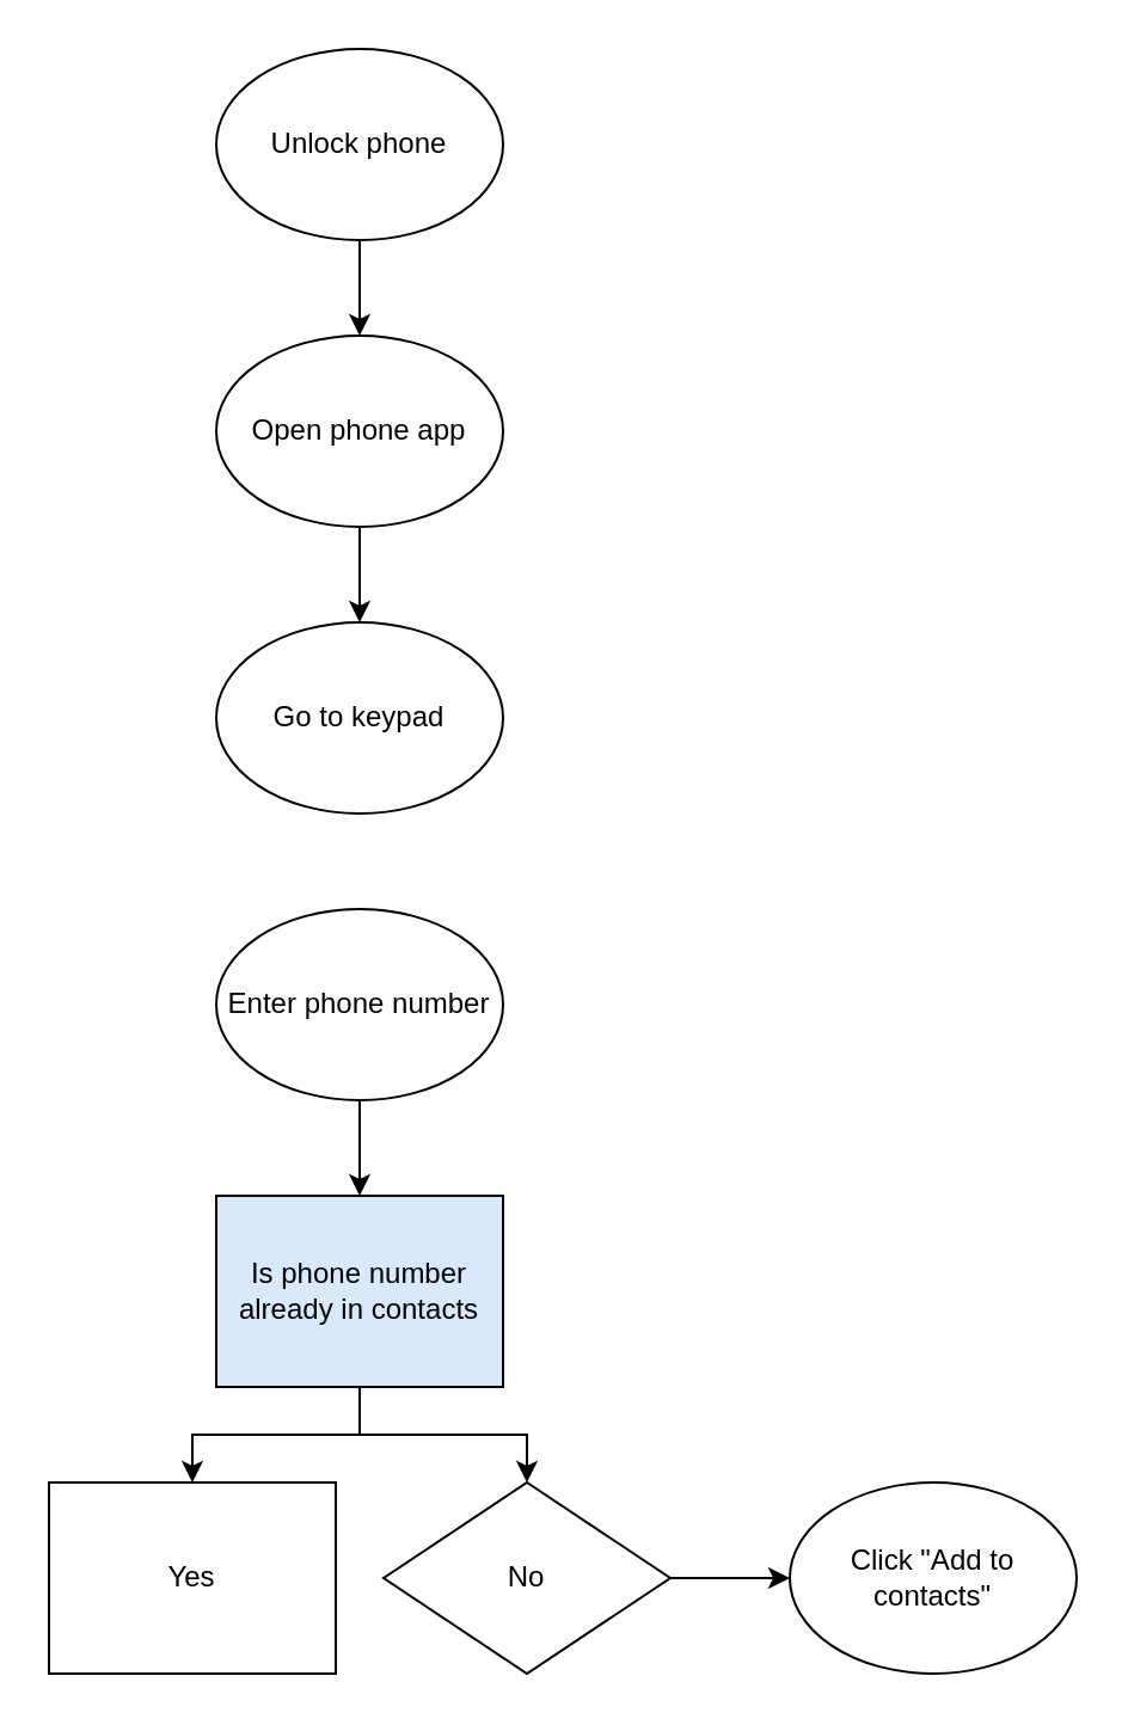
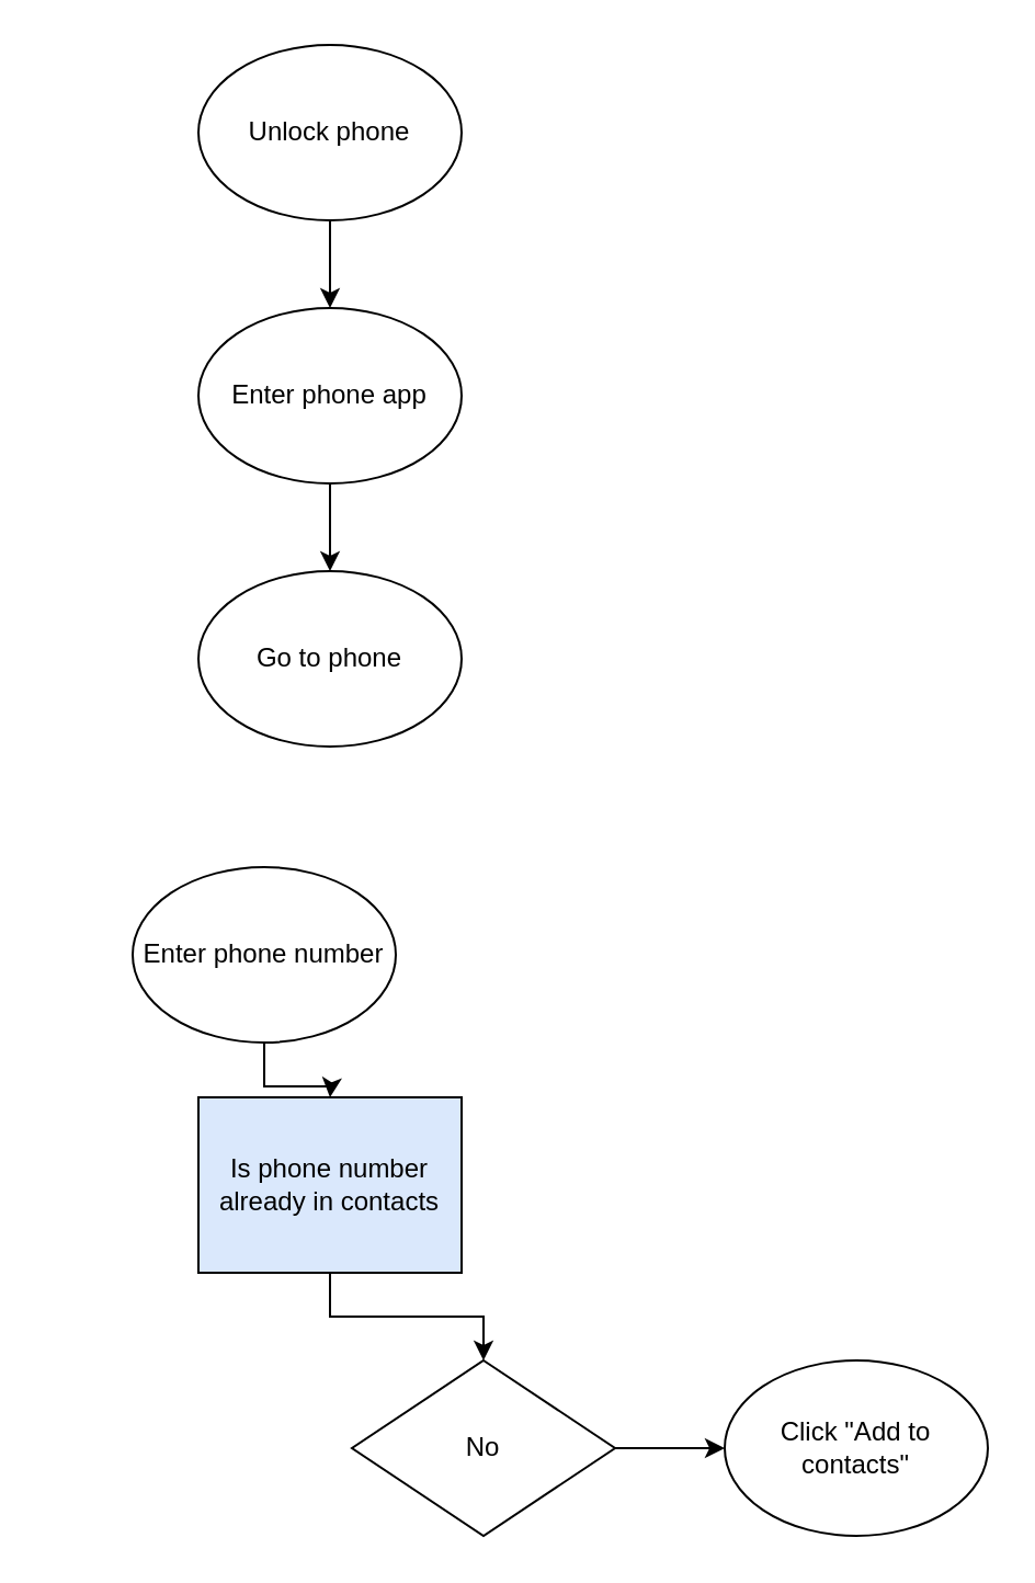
  <mxCell id="0" />
  <mxCell id="1" parent="0" />
  <mxCell id="2" style="edgeStyle=orthogonalEdgeStyle;rounded=0;orthogonalLoop=1;jettySize=auto;html=1;" edge="1" parent="1" source="3"><mxGeometry relative="1" as="geometry"><mxPoint x="150" y="140" as="targetPoint" /></mxGeometry></mxCell>
  <mxCell id="3" value="Unlock phone" style="ellipse;whiteSpace=wrap;html=1;" vertex="1" parent="1"><mxGeometry x="90" y="20" width="120" height="80" as="geometry" /></mxCell>
  <mxCell id="4" value="" style="edgeStyle=orthogonalEdgeStyle;rounded=0;orthogonalLoop=1;jettySize=auto;html=1;" edge="1" parent="1" source="5" target="6"><mxGeometry relative="1" as="geometry" /></mxCell>
- <mxCell id="5" value="Open phone app" style="ellipse;whiteSpace=wrap;html=1;" vertex="1" parent="1"><mxGeometry x="90" y="140" width="120" height="80" as="geometry" /></mxCell>
- <mxCell id="6" value="Go to keypad" style="ellipse;whiteSpace=wrap;html=1;" vertex="1" parent="1"><mxGeometry x="90" y="260" width="120" height="80" as="geometry" /></mxCell>
+ <mxCell id="5" value="Enter phone app" style="ellipse;whiteSpace=wrap;html=1;" vertex="1" parent="1"><mxGeometry x="90" y="140" width="120" height="80" as="geometry" /></mxCell>
+ <mxCell id="6" value="Go to phone" style="ellipse;whiteSpace=wrap;html=1;" vertex="1" parent="1"><mxGeometry x="90" y="260" width="120" height="80" as="geometry" /></mxCell>
  <mxCell id="7" style="edgeStyle=orthogonalEdgeStyle;rounded=0;orthogonalLoop=1;jettySize=auto;html=1;" edge="1" parent="1" source="8"><mxGeometry relative="1" as="geometry"><mxPoint x="150" y="500" as="targetPoint" /></mxGeometry></mxCell>
- <mxCell id="8" value="Enter phone number" style="ellipse;whiteSpace=wrap;html=1;" vertex="1" parent="1"><mxGeometry x="90" y="380" width="120" height="80" as="geometry" /></mxCell>
- <mxCell id="9" value="" style="edgeStyle=orthogonalEdgeStyle;rounded=0;orthogonalLoop=1;jettySize=auto;html=1;" edge="1" parent="1" source="11" target="12"><mxGeometry relative="1" as="geometry" /></mxCell>
+ <mxCell id="8" value="Enter phone number" style="ellipse;whiteSpace=wrap;html=1;" vertex="1" parent="1"><mxGeometry x="60" y="395" width="120" height="80" as="geometry" /></mxCell>
  <mxCell id="10" value="" style="edgeStyle=orthogonalEdgeStyle;rounded=0;orthogonalLoop=1;jettySize=auto;html=1;" edge="1" parent="1" source="11" target="14"><mxGeometry relative="1" as="geometry" /></mxCell>
  <mxCell id="11" value="Is phone number already in contacts" style="rounded=0;whiteSpace=wrap;html=1;fillColor=#dae8fc;" vertex="1" parent="1"><mxGeometry x="90" y="500" width="120" height="80" as="geometry" /></mxCell>
- <mxCell id="12" value="Yes" style="whiteSpace=wrap;html=1;rounded=0;" vertex="1" parent="1"><mxGeometry x="20" y="620" width="120" height="80" as="geometry" /></mxCell>
  <mxCell id="13" value="" style="edgeStyle=orthogonalEdgeStyle;rounded=0;orthogonalLoop=1;jettySize=auto;html=1;" edge="1" parent="1" source="14" target="15"><mxGeometry relative="1" as="geometry" /></mxCell>
  <mxCell id="14" value="No" style="rhombus;whiteSpace=wrap;html=1;" vertex="1" parent="1"><mxGeometry x="160" y="620" width="120" height="80" as="geometry" /></mxCell>
  <mxCell id="15" value="Click &quot;Add to contacts&quot;" style="ellipse;whiteSpace=wrap;html=1;rounded=0;" vertex="1" parent="1"><mxGeometry x="330" y="620" width="120" height="80" as="geometry" /></mxCell>
